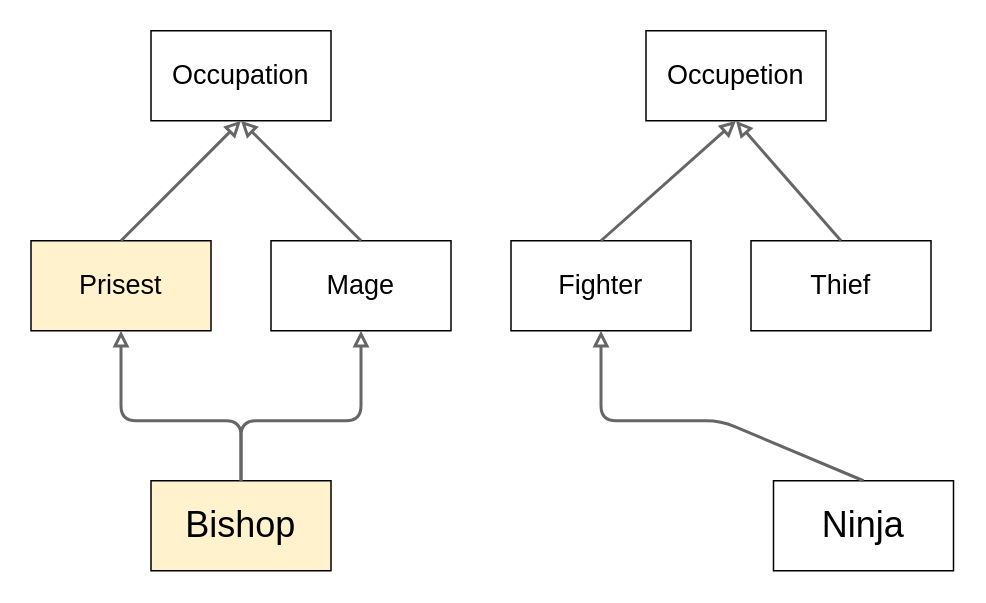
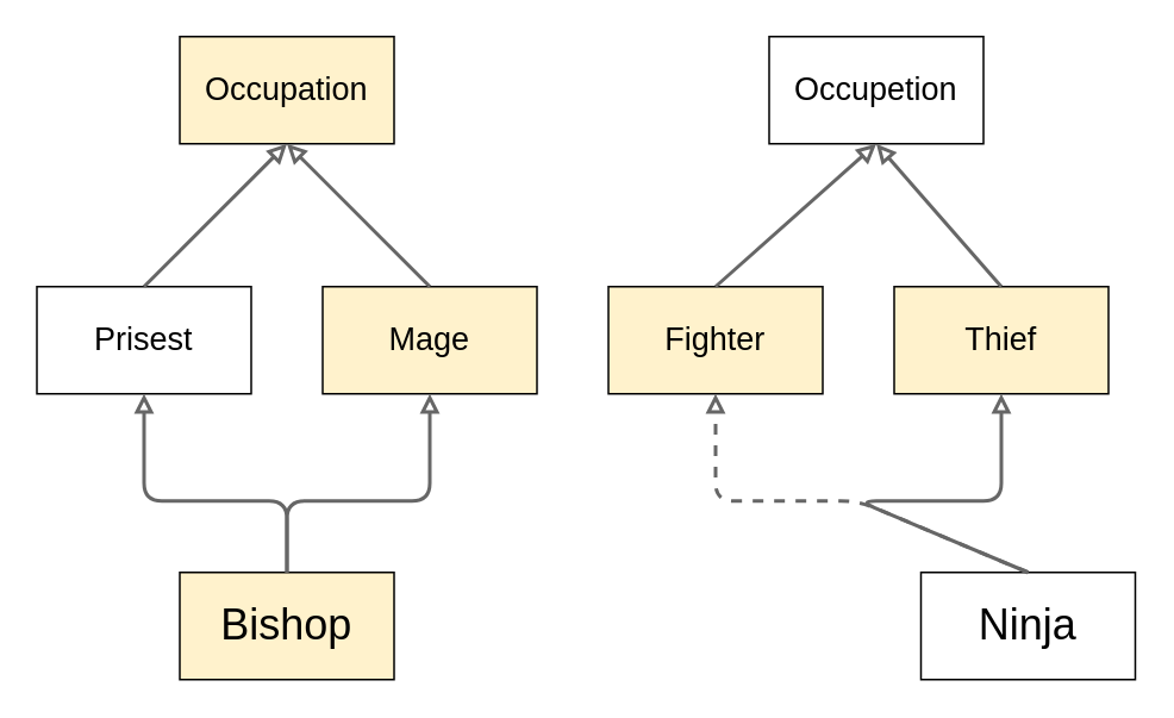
  <mxCell id="0" />
  <mxCell id="1" parent="0" />
- <mxCell id="2" value="&lt;font style=&quot;font-size: 18px&quot;&gt;Prisest&lt;/font&gt;" style="rounded=0;whiteSpace=wrap;html=1;fillColor=#fff2cc;" parent="1" vertex="1"><mxGeometry x="20" y="160" width="120" height="60" as="geometry" /></mxCell>
- <mxCell id="3" value="&lt;font style=&quot;font-size: 18px&quot;&gt;Mage&lt;/font&gt;" style="rounded=0;whiteSpace=wrap;html=1;" parent="1" vertex="1"><mxGeometry x="180" y="160" width="120" height="60" as="geometry" /></mxCell>
- <mxCell id="4" value="&lt;font style=&quot;font-size: 18px&quot;&gt;Fighter&lt;/font&gt;" style="rounded=0;whiteSpace=wrap;html=1;" parent="1" vertex="1"><mxGeometry x="340" y="160" width="120" height="60" as="geometry" /></mxCell>
- <mxCell id="5" value="&lt;font style=&quot;font-size: 18px&quot;&gt;Thief&lt;/font&gt;" style="rounded=0;whiteSpace=wrap;html=1;" parent="1" vertex="1"><mxGeometry x="500" y="160" width="120" height="60" as="geometry" /></mxCell>
+ <mxCell id="2" value="&lt;font style=&quot;font-size: 18px&quot;&gt;Prisest&lt;/font&gt;" style="rounded=0;whiteSpace=wrap;html=1;" parent="1" vertex="1"><mxGeometry x="20" y="160" width="120" height="60" as="geometry" /></mxCell>
+ <mxCell id="3" value="&lt;font style=&quot;font-size: 18px&quot;&gt;Mage&lt;/font&gt;" style="rounded=0;whiteSpace=wrap;html=1;fillColor=#fff2cc;" parent="1" vertex="1"><mxGeometry x="180" y="160" width="120" height="60" as="geometry" /></mxCell>
+ <mxCell id="4" value="&lt;font style=&quot;font-size: 18px&quot;&gt;Fighter&lt;/font&gt;" style="rounded=0;whiteSpace=wrap;html=1;fillColor=#fff2cc;" parent="1" vertex="1"><mxGeometry x="340" y="160" width="120" height="60" as="geometry" /></mxCell>
+ <mxCell id="5" value="&lt;font style=&quot;font-size: 18px&quot;&gt;Thief&lt;/font&gt;" style="rounded=0;whiteSpace=wrap;html=1;fillColor=#fff2cc;" parent="1" vertex="1"><mxGeometry x="500" y="160" width="120" height="60" as="geometry" /></mxCell>
  <mxCell id="6" value="&lt;font style=&quot;font-size: 24px&quot;&gt;Bishop&lt;/font&gt;" style="rounded=0;whiteSpace=wrap;html=1;fillColor=#fff2cc;" parent="1" vertex="1"><mxGeometry x="100" y="320" width="120" height="60" as="geometry" /></mxCell>
  <mxCell id="7" value="&lt;font style=&quot;font-size: 24px&quot;&gt;Ninja&lt;/font&gt;" style="rounded=0;whiteSpace=wrap;html=1;" parent="1" vertex="1"><mxGeometry x="515" y="320" width="120" height="60" as="geometry" /></mxCell>
  <mxCell id="8" value="" style="endArrow=block;html=1;entryX=0.5;entryY=1;entryDx=0;entryDy=0;fillColor=#f5f5f5;strokeColor=#666666;endFill=0;strokeWidth=2;" parent="1" target="2" edge="1"><mxGeometry width="50" height="50" relative="1" as="geometry"><mxPoint x="160" y="320" as="sourcePoint" /><mxPoint x="210" y="270" as="targetPoint" /><Array as="points"><mxPoint x="160" y="280" /><mxPoint x="80" y="280" /></Array></mxGeometry></mxCell>
  <mxCell id="9" value="" style="endArrow=block;html=1;entryX=0.5;entryY=1;entryDx=0;entryDy=0;fillColor=#f5f5f5;strokeColor=#666666;endFill=0;strokeWidth=2;" parent="1" target="3" edge="1"><mxGeometry width="50" height="50" relative="1" as="geometry"><mxPoint x="160" y="320" as="sourcePoint" /><mxPoint x="210" y="270" as="targetPoint" /><Array as="points"><mxPoint x="160" y="280" /><mxPoint x="240" y="280" /></Array></mxGeometry></mxCell>
- <mxCell id="10" value="" style="endArrow=block;html=1;entryX=0.5;entryY=1;entryDx=0;entryDy=0;exitX=0.5;exitY=0;exitDx=0;exitDy=0;fillColor=#f5f5f5;strokeColor=#666666;endFill=0;strokeWidth=2;" parent="1" source="7" target="4" edge="1"><mxGeometry width="50" height="50" relative="1" as="geometry"><mxPoint x="370" y="320" as="sourcePoint" /><mxPoint x="420" y="270" as="targetPoint" /><Array as="points"><mxPoint x="480" y="280" /><mxPoint x="400" y="280" /></Array></mxGeometry></mxCell>
+ <mxCell id="10" value="" style="endArrow=block;html=1;entryX=0.5;entryY=1;entryDx=0;entryDy=0;exitX=0.5;exitY=0;exitDx=0;exitDy=0;fillColor=#f5f5f5;strokeColor=#666666;endFill=0;strokeWidth=2;dashed=1;" parent="1" source="7" target="4" edge="1"><mxGeometry width="50" height="50" relative="1" as="geometry"><mxPoint x="370" y="320" as="sourcePoint" /><mxPoint x="420" y="270" as="targetPoint" /><Array as="points"><mxPoint x="480" y="280" /><mxPoint x="400" y="280" /></Array></mxGeometry></mxCell>
+ <mxCell id="11" value="" style="endArrow=block;html=1;exitX=0.5;exitY=0;exitDx=0;exitDy=0;fillColor=#f5f5f5;strokeColor=#666666;endFill=0;strokeWidth=2;entryX=0.5;entryY=1;entryDx=0;entryDy=0;" parent="1" source="7" target="5" edge="1"><mxGeometry width="50" height="50" relative="1" as="geometry"><mxPoint x="520" y="250" as="sourcePoint" /><mxPoint x="569" y="223" as="targetPoint" /><Array as="points"><mxPoint x="480" y="280" /><mxPoint x="560" y="280" /></Array></mxGeometry></mxCell>
  <mxCell id="12" value="&lt;font style=&quot;font-size: 18px&quot;&gt;Occupetion&lt;/font&gt;" style="rounded=0;whiteSpace=wrap;html=1;" parent="1" vertex="1"><mxGeometry x="430" y="20" width="120" height="60" as="geometry" /></mxCell>
  <mxCell id="13" value="" style="endArrow=block;html=1;exitX=0.5;exitY=0;exitDx=0;exitDy=0;fillColor=#f5f5f5;strokeColor=#666666;endFill=0;strokeWidth=2;entryX=0.5;entryY=1;entryDx=0;entryDy=0;" edge="1" parent="1" target="12"><mxGeometry width="50" height="50" relative="1" as="geometry"><mxPoint x="400" y="160" as="sourcePoint" /><mxPoint x="400" y="100" as="targetPoint" /><Array as="points" /></mxGeometry></mxCell>
  <mxCell id="14" value="" style="endArrow=block;html=1;exitX=0.5;exitY=0;exitDx=0;exitDy=0;fillColor=#f5f5f5;strokeColor=#666666;endFill=0;strokeWidth=2;entryX=0.5;entryY=1;entryDx=0;entryDy=0;" edge="1" parent="1" target="12"><mxGeometry width="50" height="50" relative="1" as="geometry"><mxPoint x="560" y="160" as="sourcePoint" /><mxPoint x="640" y="80" as="targetPoint" /><Array as="points" /></mxGeometry></mxCell>
- <mxCell id="15" value="&lt;font style=&quot;font-size: 18px&quot;&gt;Occupation&lt;/font&gt;" style="rounded=0;whiteSpace=wrap;html=1;" vertex="1" parent="1"><mxGeometry x="100" y="20" width="120" height="60" as="geometry" /></mxCell>
+ <mxCell id="15" value="&lt;font style=&quot;font-size: 18px&quot;&gt;Occupation&lt;/font&gt;" style="rounded=0;whiteSpace=wrap;html=1;fillColor=#fff2cc;" vertex="1" parent="1"><mxGeometry x="100" y="20" width="120" height="60" as="geometry" /></mxCell>
  <mxCell id="16" value="" style="endArrow=block;html=1;exitX=0.5;exitY=0;exitDx=0;exitDy=0;fillColor=#f5f5f5;strokeColor=#666666;endFill=0;strokeWidth=2;entryX=0.5;entryY=1;entryDx=0;entryDy=0;" edge="1" parent="1"><mxGeometry width="50" height="50" relative="1" as="geometry"><mxPoint x="80" y="160" as="sourcePoint" /><mxPoint x="160" y="80" as="targetPoint" /><Array as="points" /></mxGeometry></mxCell>
  <mxCell id="17" value="" style="endArrow=block;html=1;exitX=0.5;exitY=0;exitDx=0;exitDy=0;fillColor=#f5f5f5;strokeColor=#666666;endFill=0;strokeWidth=2;entryX=0.5;entryY=1;entryDx=0;entryDy=0;" edge="1" parent="1"><mxGeometry width="50" height="50" relative="1" as="geometry"><mxPoint x="240" y="160" as="sourcePoint" /><mxPoint x="160" y="80" as="targetPoint" /><Array as="points" /></mxGeometry></mxCell>
